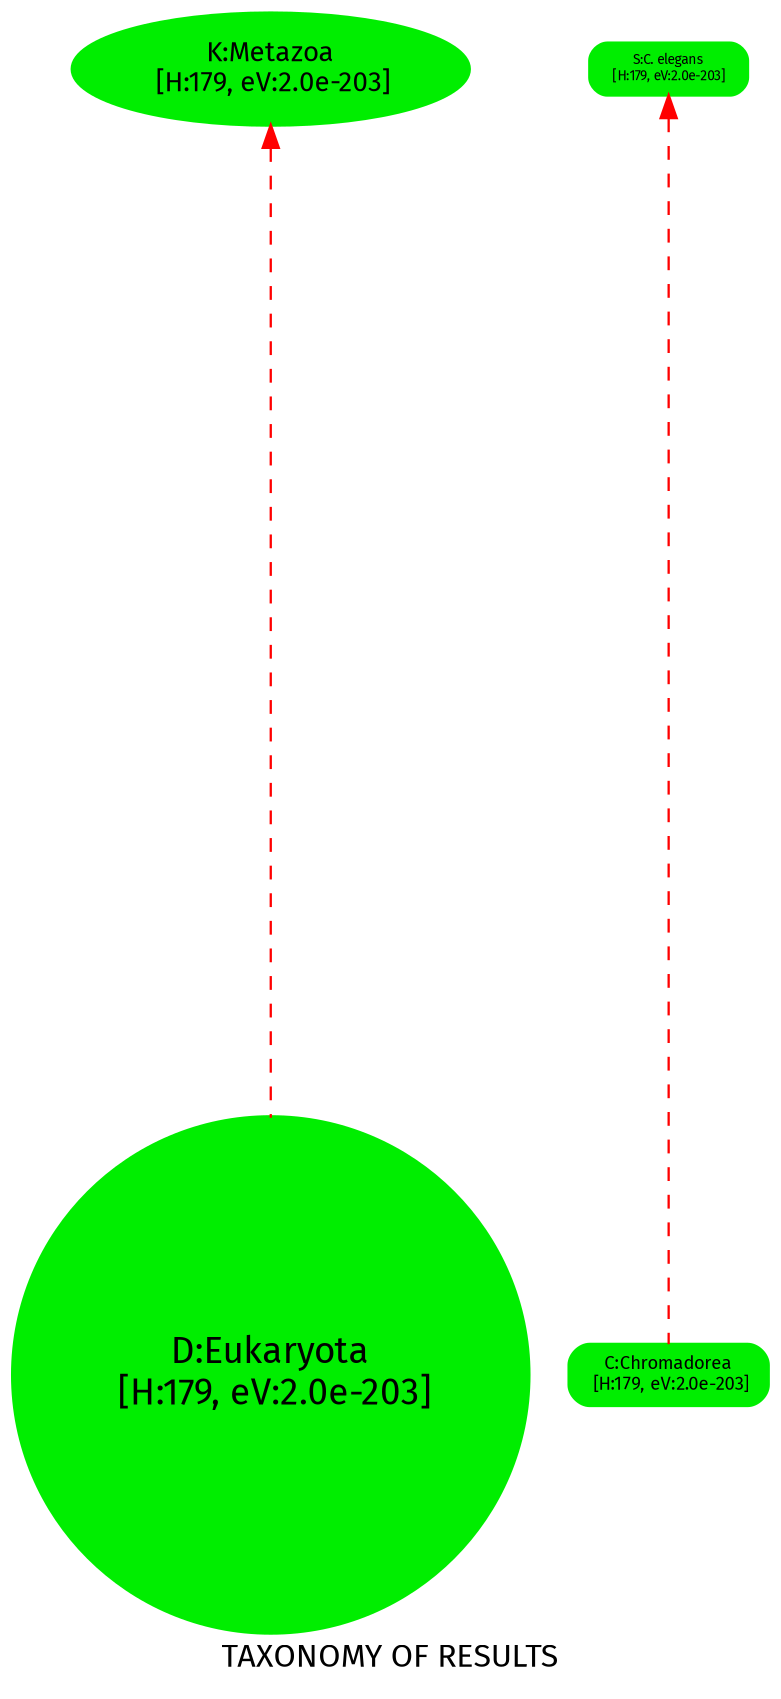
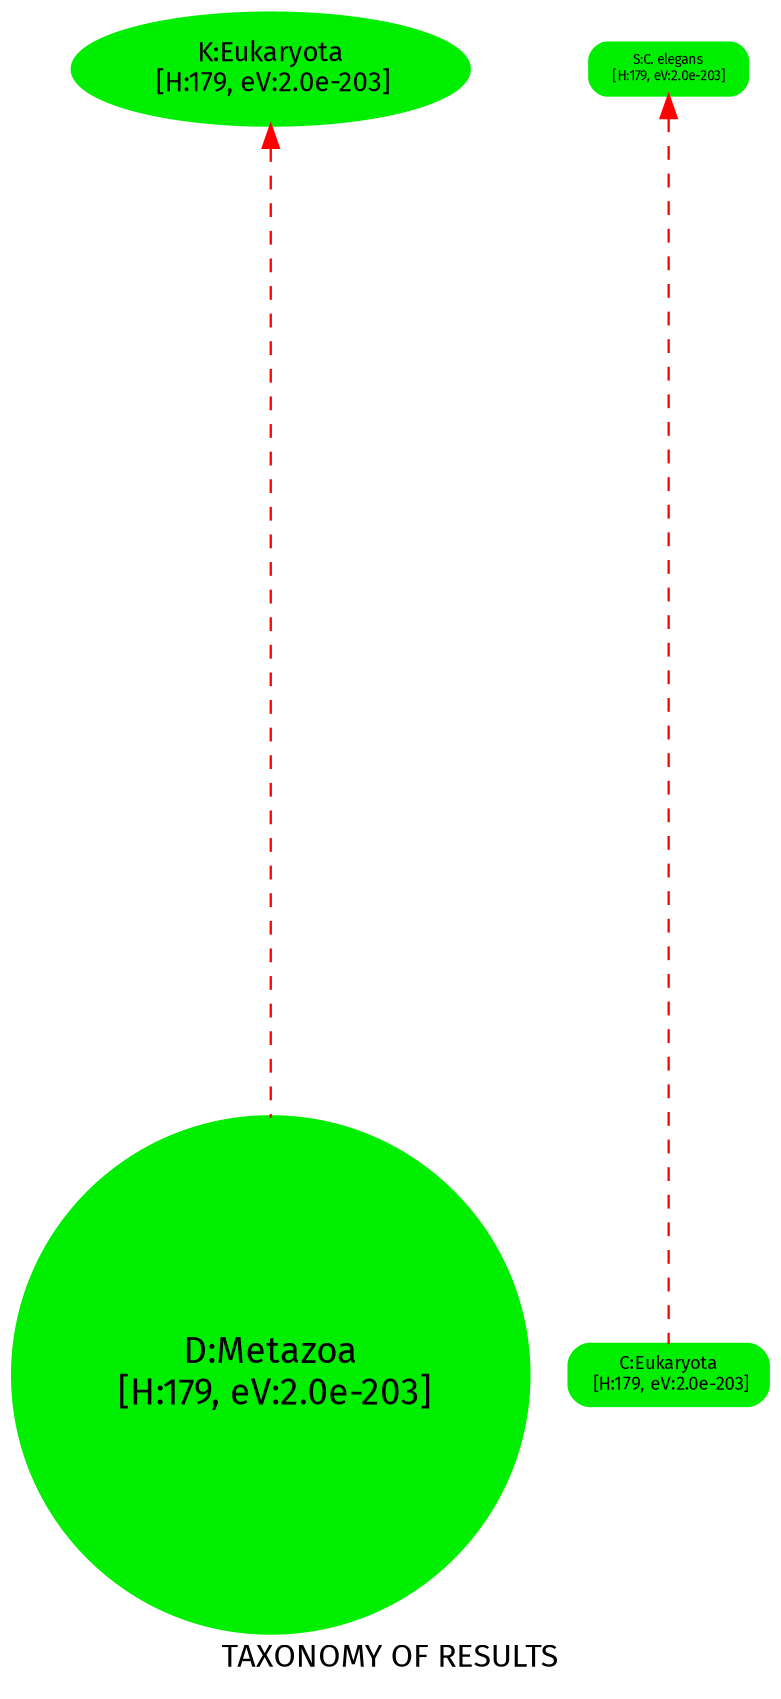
  digraph {
    fontname="Fira Sans"
    label="TAXONOMY OF RESULTS"
    ranksep=6
    root="N/D"
    node [color="#00ee00" fillcolor="#00ee00" fontname="Fira Sans" shape=box style="rounded,filled,bold"]
    edge [color="#ff0000" dir=back fontname="Fira Sans" style=dashed]
-   n1 [fontsize=16 height=0.01 label="D:Eukaryota\n [H:179, eV:2.0e-203]" shape=circle width=0.01]
-   n2 [fontsize=12 height=0.01 label="K:Metazoa\n [H:179, eV:2.0e-203]" shape=ellipse width=0.01]
+   n1 [fontsize=16 height=0.01 label="D:Metazoa\n [H:179, eV:2.0e-203]" shape=circle width=0.01]
+   n2 [fontsize=12 height=0.01 label="K:Eukaryota\n [H:179, eV:2.0e-203]" shape=ellipse width=0.01]
    n3 [fontsize=6 height=0.01 label="S:C. elegans\n [H:179, eV:2.0e-203]" width=0.01]
-   n4 [fontsize=8 height=0.01 label="C:Chromadorea\n [H:179, eV:2.0e-203]" width=0.01]
+   n4 [fontsize=8 height=0.01 label="C:Eukaryota\n [H:179, eV:2.0e-203]" width=0.01]
    n2 -> n1
    n3 -> n4
  }
